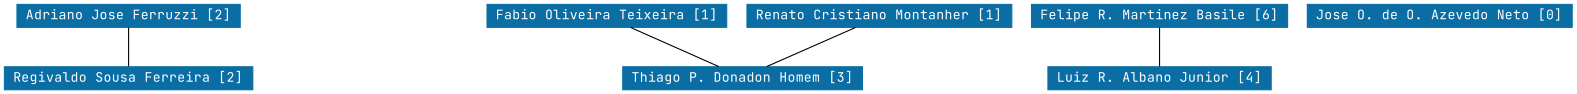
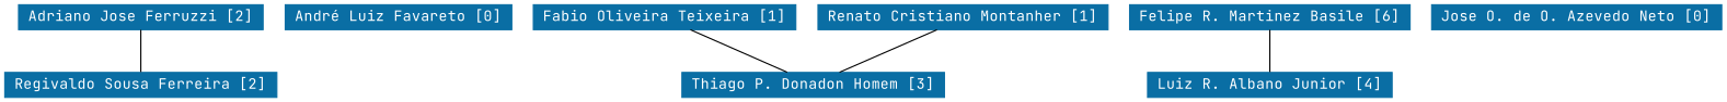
  strict graph {
    fontname="JetBrains Mono"
    node [color="#0A6EA4" fontcolor="#FFFFFF" fontname="JetBrains Mono" fontsize=12 shape=rectangle style=filled]
    edge [fontname="JetBrains Mono"]
    n1 [height=0.29167 label="Adriano Jose Ferruzzi [2]" width=2.3194]
    n2 [height=0.29167 label="Regivaldo Sousa Ferreira [2]" width=2.6528]
+   n3 [height=0.29167 label="André Luiz Favareto [0]" width=2.2361]
    n4 [height=0.29167 label="Fabio Oliveira Teixeira [1]" width=2.4167]
    n5 [height=0.29167 label="Thiago P. Donadon Homem [3]" width=2.8056]
    n6 [height=0.29167 label="Felipe R. Martinez Basile [6]" width=2.6111]
    n7 [height=0.29167 label="Luiz R. Albano Junior [4]" width=2.3056]
    n8 [height=0.29167 label="Renato Cristiano Montanher [1]" width=2.9028]
    n9 [height=0.29167 label="Jose O. de O. Azevedo Neto [0]" width=2.7778]
    n1 -- n2
    n4 -- n5
    n6 -- n7
    n8 -- n5
  }
